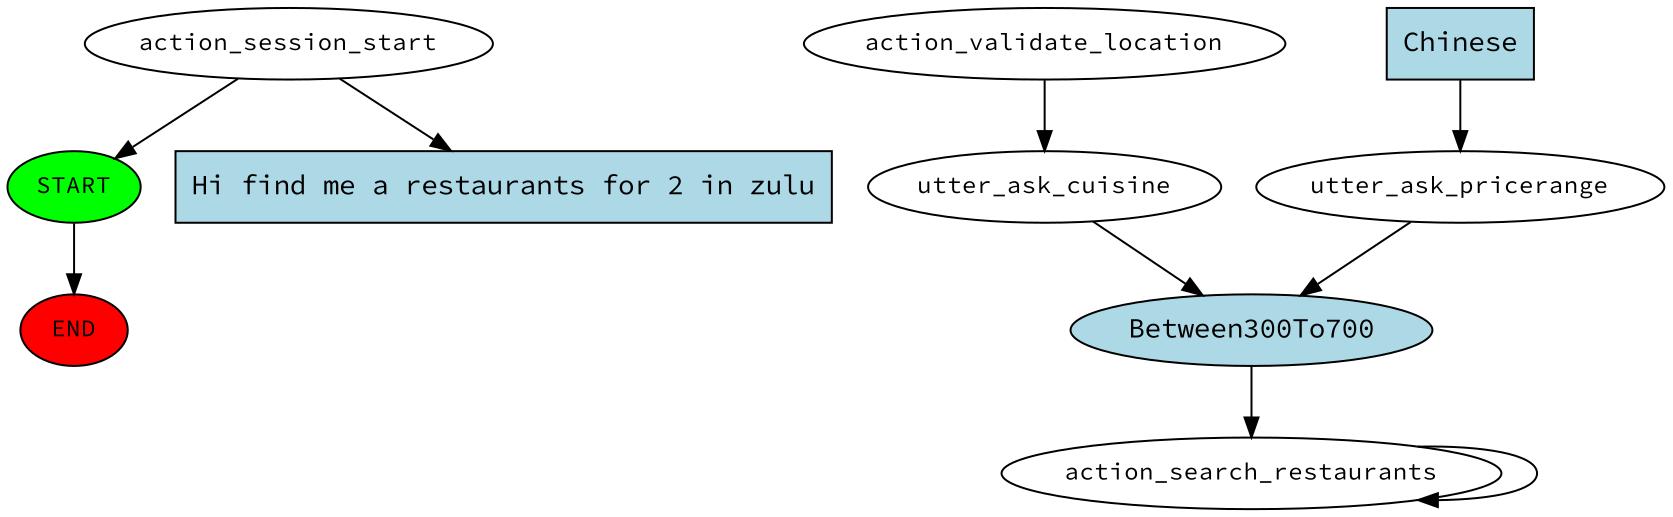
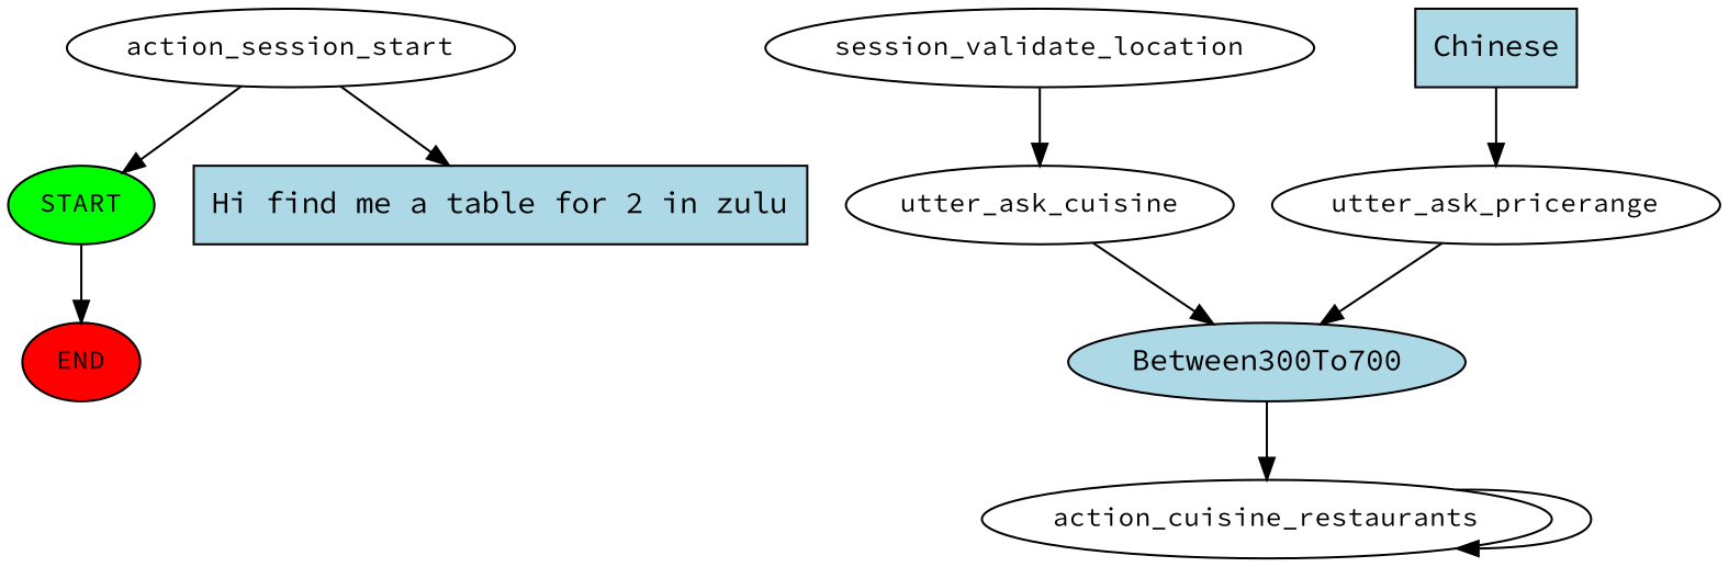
  digraph {
    fontname="Source Code Pro"
    node [fontname="Source Code Pro" fontsize=12]
    edge [fontname="Source Code Pro"]
    n1 [fillcolor=green label=START style=filled]
    n2 [fillcolor=red label=END style=filled]
    n3 [label=action_session_start]
-   n4 [fillcolor=lightblue label="Hi find me a restaurants for 2 in zulu" shape=rect style=filled fontsize=""]
-   n5 [label=action_validate_location]
+   n4 [fillcolor=lightblue label="Hi find me a table for 2 in zulu" shape=rect style=filled fontsize=""]
+   n5 [label=session_validate_location]
    n6 [label=utter_ask_cuisine]
    n7 [fillcolor=lightblue label=Between300To700 shape=ellipse style=filled fontsize=""]
    n8 [fillcolor=lightblue label=Chinese shape=rect style=filled fontsize=""]
    n9 [label=utter_ask_pricerange]
-   n10 [label=action_search_restaurants]
+   n10 [label=action_cuisine_restaurants]
    n1 -> n2
    n3 -> n1
    n3 -> n4
    n5 -> n6
    n6 -> n7
    n7 -> n10
    n8 -> n9
    n9 -> n7
    n10 -> n10
  }
